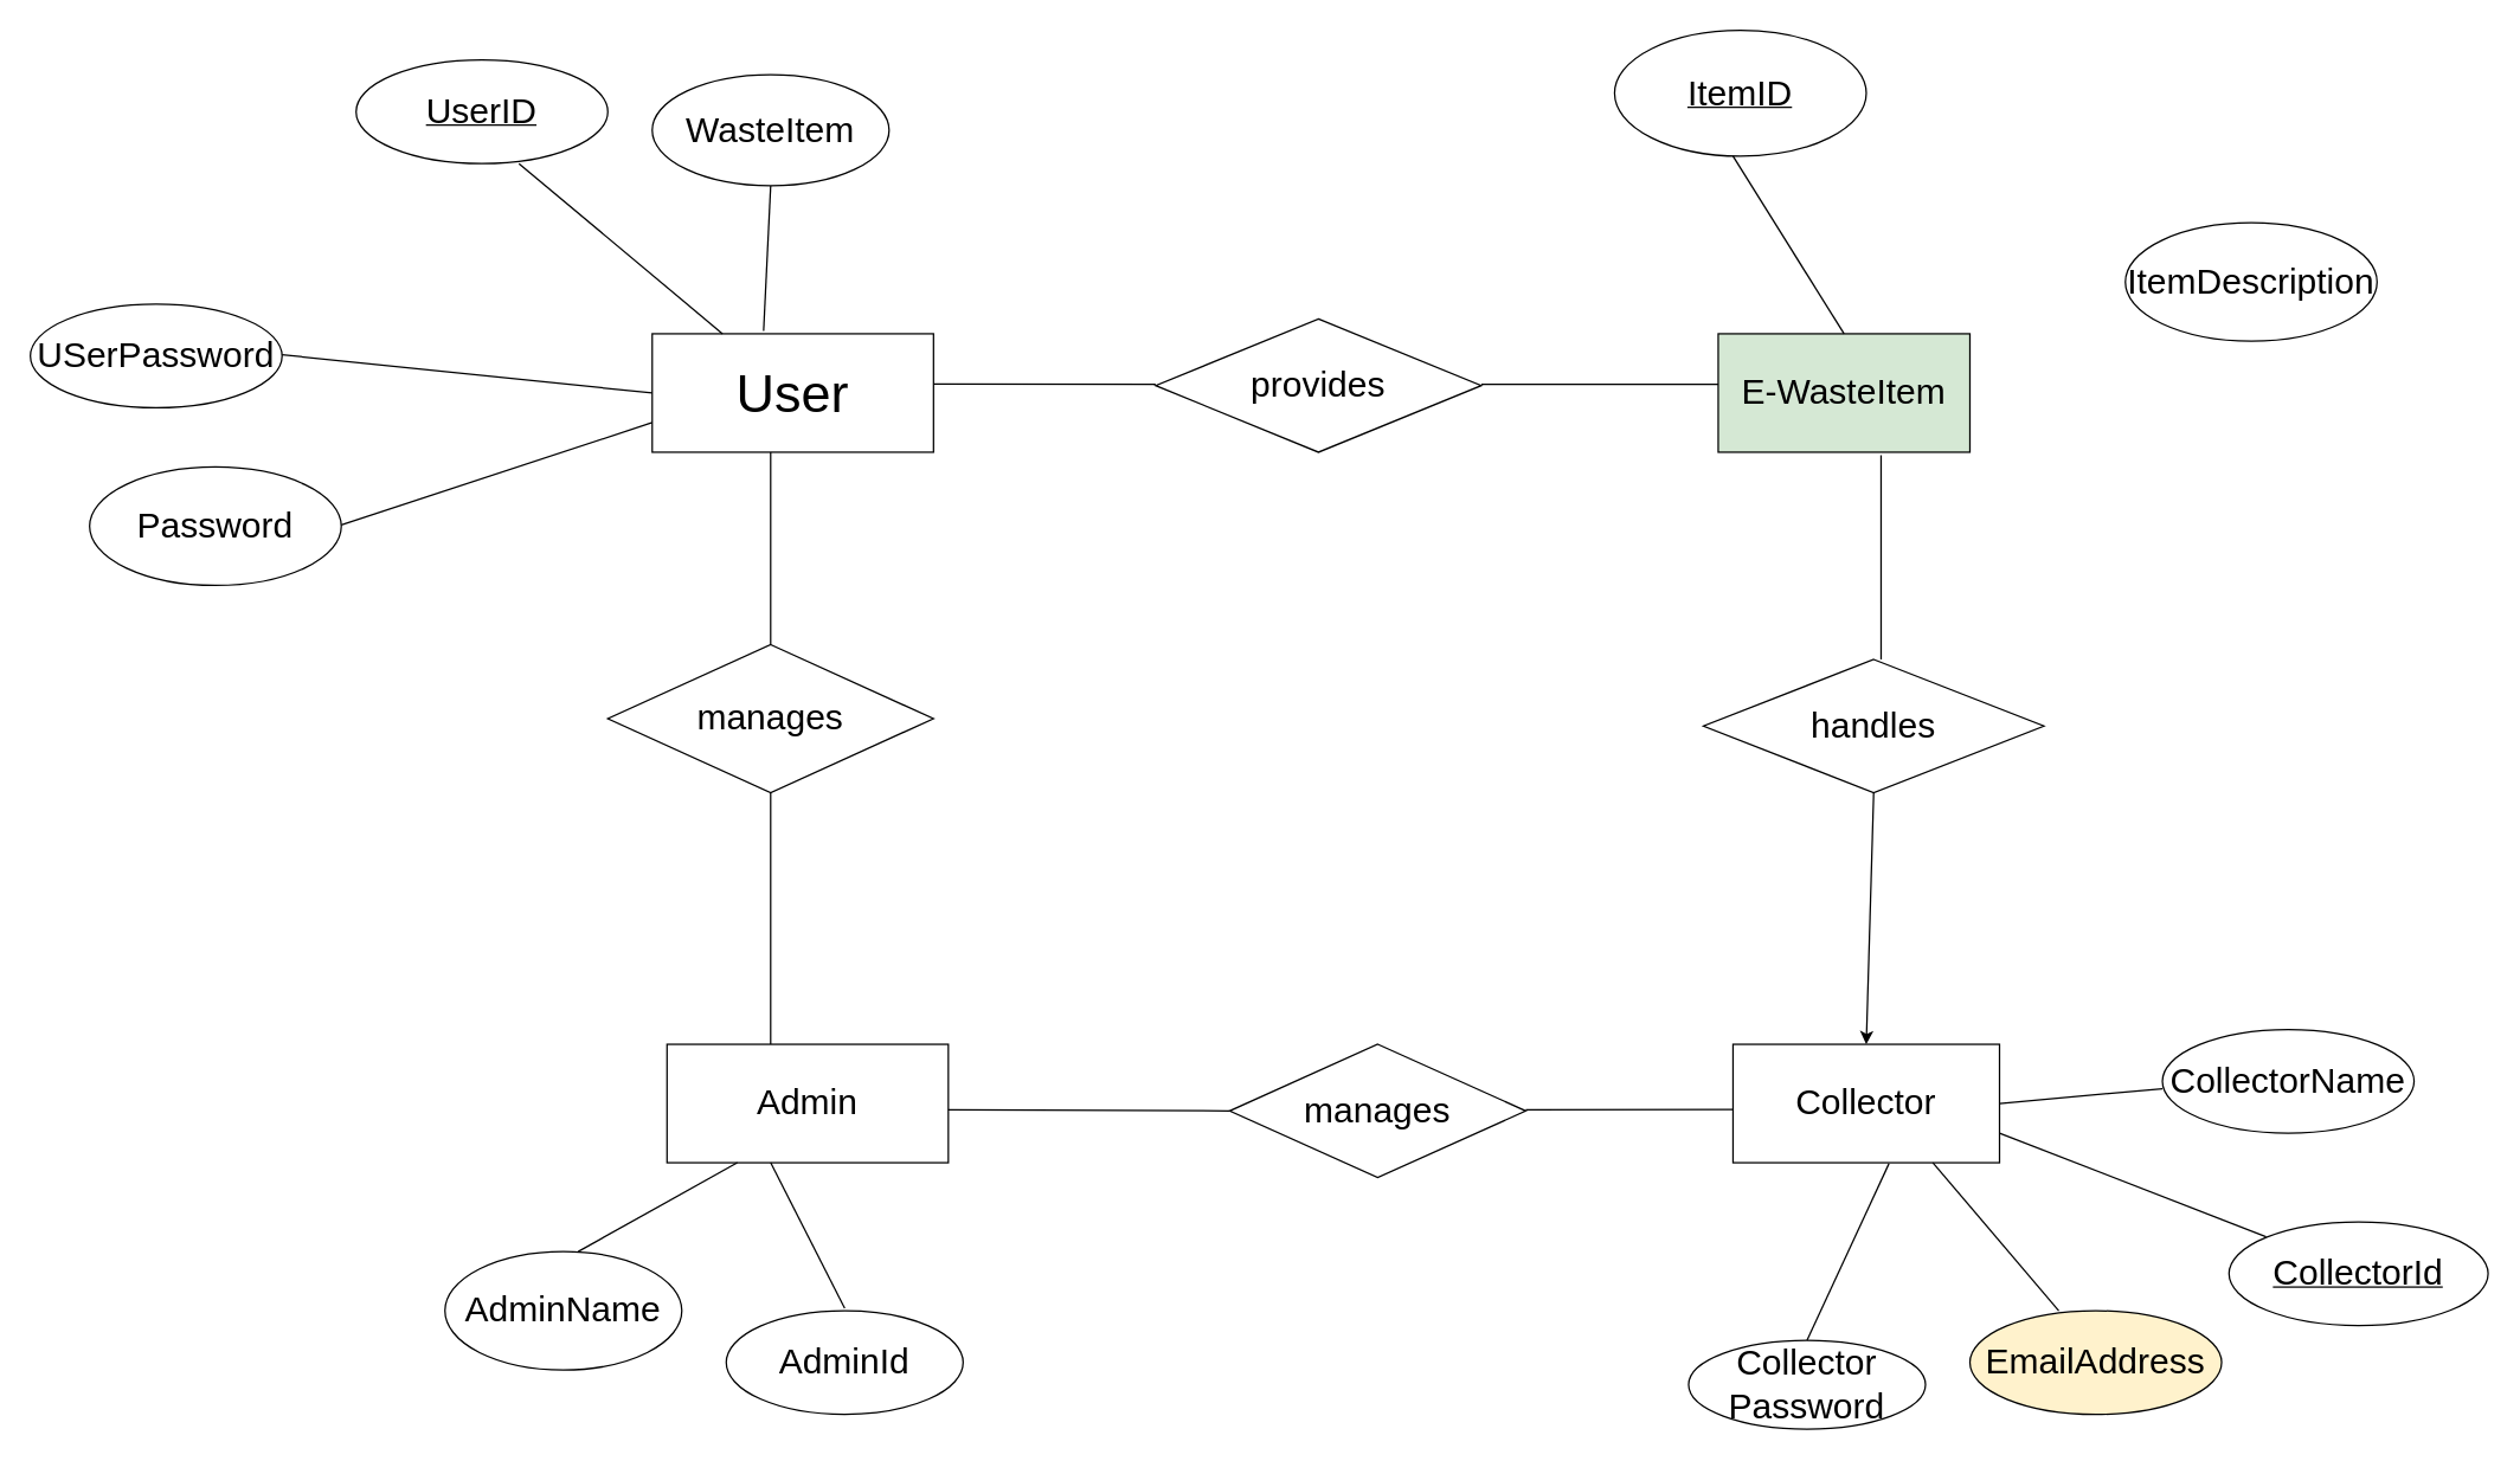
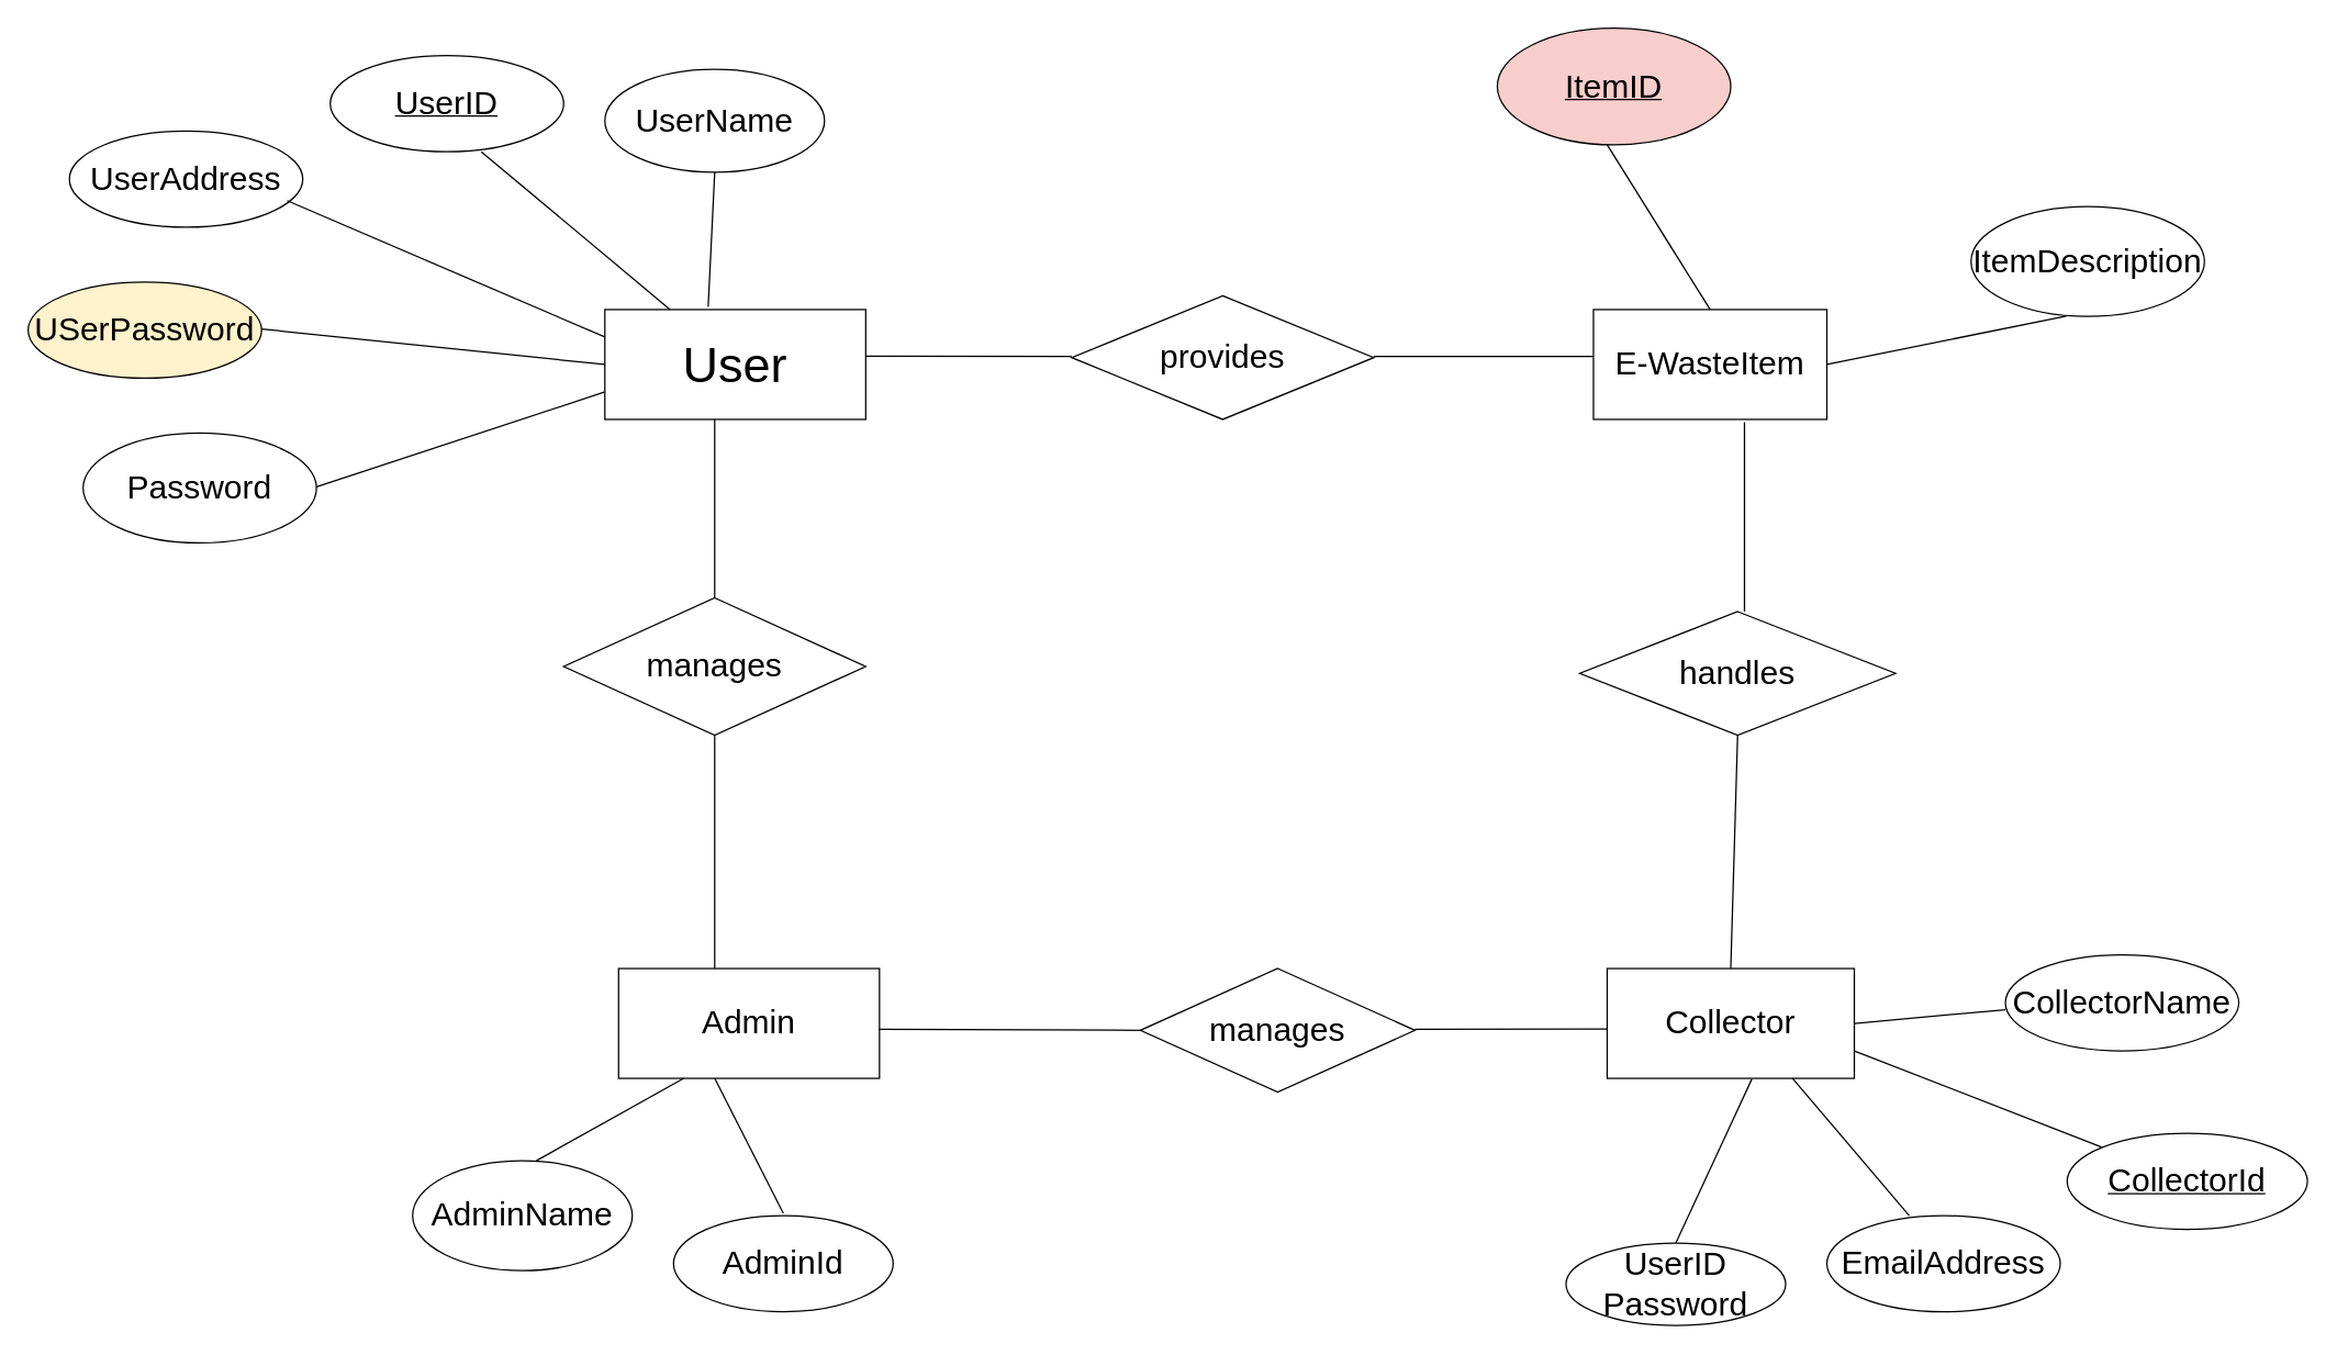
  <mxCell id="0" />
  <mxCell id="1" parent="0" />
  <mxCell id="2" value="&lt;font style=&quot;font-size: 36px;&quot;&gt;User&lt;/font&gt;" style="whiteSpace=wrap;html=1;align=center;" vertex="1" parent="1"><mxGeometry x="440" y="225" width="190" height="80" as="geometry" /></mxCell>
- <mxCell id="3" value="&lt;font style=&quot;font-size: 24px;&quot;&gt;E-WasteItem&lt;/font&gt;" style="whiteSpace=wrap;html=1;align=center;fillColor=#d5e8d4;" vertex="1" parent="1"><mxGeometry x="1160" y="225" width="170" height="80" as="geometry" /></mxCell>
+ <mxCell id="3" value="&lt;font style=&quot;font-size: 24px;&quot;&gt;E-WasteItem&lt;/font&gt;" style="whiteSpace=wrap;html=1;align=center;" vertex="1" parent="1"><mxGeometry x="1160" y="225" width="170" height="80" as="geometry" /></mxCell>
  <mxCell id="4" value="&lt;font style=&quot;font-size: 24px;&quot;&gt;Collector&lt;/font&gt;" style="whiteSpace=wrap;html=1;align=center;" vertex="1" parent="1"><mxGeometry x="1170" y="705" width="180" height="80" as="geometry" /></mxCell>
  <mxCell id="5" value="&lt;span style=&quot;font-size: 24px;&quot;&gt;Admin&lt;/span&gt;" style="whiteSpace=wrap;html=1;align=center;" vertex="1" parent="1"><mxGeometry x="450" y="705" width="190" height="80" as="geometry" /></mxCell>
- <mxCell id="7" value="&lt;span style=&quot;font-size: 24px;&quot;&gt;USerPassword&lt;/span&gt;" style="ellipse;whiteSpace=wrap;html=1;align=center;" vertex="1" parent="1"><mxGeometry x="20" y="205" width="170" height="70" as="geometry" /></mxCell>
+ <mxCell id="6" value="&lt;font style=&quot;font-size: 24px;&quot;&gt;UserAddress&lt;/font&gt;" style="ellipse;whiteSpace=wrap;html=1;align=center;" vertex="1" parent="1"><mxGeometry x="50" y="95" width="170" height="70" as="geometry" /></mxCell>
+ <mxCell id="7" value="&lt;span style=&quot;font-size: 24px;&quot;&gt;USerPassword&lt;/span&gt;" style="ellipse;whiteSpace=wrap;html=1;align=center;fillColor=#fff2cc;" vertex="1" parent="1"><mxGeometry x="20" y="205" width="170" height="70" as="geometry" /></mxCell>
  <mxCell id="8" value="&lt;font style=&quot;font-size: 24px;&quot;&gt;Password&lt;/font&gt;" style="ellipse;whiteSpace=wrap;html=1;align=center;" vertex="1" parent="1"><mxGeometry x="60" y="315" width="170" height="80" as="geometry" /></mxCell>
  <mxCell id="9" value="&lt;font style=&quot;font-size: 24px;&quot;&gt;ItemDescription&lt;/font&gt;" style="ellipse;whiteSpace=wrap;html=1;align=center;" vertex="1" parent="1"><mxGeometry x="1435" y="150" width="170" height="80" as="geometry" /></mxCell>
  <mxCell id="10" value="&lt;font style=&quot;font-size: 24px;&quot;&gt;AdminName&lt;/font&gt;" style="ellipse;whiteSpace=wrap;html=1;align=center;" vertex="1" parent="1"><mxGeometry x="300" y="845" width="160" height="80" as="geometry" /></mxCell>
  <mxCell id="11" value="&lt;font style=&quot;font-size: 24px;&quot;&gt;AdminId&lt;/font&gt;" style="ellipse;whiteSpace=wrap;html=1;align=center;" vertex="1" parent="1"><mxGeometry x="490" y="885" width="160" height="70" as="geometry" /></mxCell>
- <mxCell id="12" value="&lt;font style=&quot;font-size: 24px;&quot;&gt;Collector&lt;br&gt;Password&lt;/font&gt;" style="ellipse;whiteSpace=wrap;html=1;align=center;" vertex="1" parent="1"><mxGeometry x="1140" y="905" width="160" height="60" as="geometry" /></mxCell>
+ <mxCell id="12" value="&lt;font style=&quot;font-size: 24px;&quot;&gt;UserID&lt;br&gt;Password&lt;/font&gt;" style="ellipse;whiteSpace=wrap;html=1;align=center;" vertex="1" parent="1"><mxGeometry x="1140" y="905" width="160" height="60" as="geometry" /></mxCell>
  <mxCell id="13" value="&lt;font style=&quot;font-size: 24px;&quot;&gt;CollectorName&lt;/font&gt;" style="ellipse;whiteSpace=wrap;html=1;align=center;" vertex="1" parent="1"><mxGeometry x="1460" y="695" width="170" height="70" as="geometry" /></mxCell>
- <mxCell id="14" value="&lt;font style=&quot;font-size: 24px;&quot;&gt;EmailAddress&lt;/font&gt;" style="ellipse;whiteSpace=wrap;html=1;align=center;fillColor=#fff2cc;" vertex="1" parent="1"><mxGeometry x="1330" y="885" width="170" height="70" as="geometry" /></mxCell>
- <mxCell id="15" value="&lt;font style=&quot;font-size: 24px;&quot;&gt;WasteItem&lt;/font&gt;" style="ellipse;whiteSpace=wrap;html=1;align=center;" vertex="1" parent="1"><mxGeometry x="440" y="50" width="160" height="75" as="geometry" /></mxCell>
+ <mxCell id="14" value="&lt;font style=&quot;font-size: 24px;&quot;&gt;EmailAddress&lt;/font&gt;" style="ellipse;whiteSpace=wrap;html=1;align=center;" vertex="1" parent="1"><mxGeometry x="1330" y="885" width="170" height="70" as="geometry" /></mxCell>
+ <mxCell id="15" value="&lt;font style=&quot;font-size: 24px;&quot;&gt;UserName&lt;/font&gt;" style="ellipse;whiteSpace=wrap;html=1;align=center;" vertex="1" parent="1"><mxGeometry x="440" y="50" width="160" height="75" as="geometry" /></mxCell>
  <mxCell id="16" value="&lt;font style=&quot;font-size: 24px;&quot;&gt;UserID&lt;/font&gt;" style="ellipse;whiteSpace=wrap;html=1;align=center;fontStyle=4;" vertex="1" parent="1"><mxGeometry x="240" y="40" width="170" height="70" as="geometry" /></mxCell>
- <mxCell id="17" value="&lt;font style=&quot;font-size: 24px;&quot;&gt;ItemID&lt;/font&gt;" style="ellipse;whiteSpace=wrap;html=1;align=center;fontStyle=4;" vertex="1" parent="1"><mxGeometry x="1090" y="20" width="170" height="85" as="geometry" /></mxCell>
+ <mxCell id="17" value="&lt;font style=&quot;font-size: 24px;&quot;&gt;ItemID&lt;/font&gt;" style="ellipse;whiteSpace=wrap;html=1;align=center;fontStyle=4;fillColor=#f8cecc;" vertex="1" parent="1"><mxGeometry x="1090" y="20" width="170" height="85" as="geometry" /></mxCell>
  <mxCell id="18" value="&lt;font style=&quot;font-size: 24px;&quot;&gt;CollectorId&lt;/font&gt;" style="ellipse;whiteSpace=wrap;html=1;align=center;fontStyle=4;" vertex="1" parent="1"><mxGeometry x="1505" y="825" width="175" height="70" as="geometry" /></mxCell>
  <mxCell id="19" value="" style="endArrow=none;html=1;rounded=0;entryX=0;entryY=0.5;entryDx=0;entryDy=0;" edge="1" parent="1" target="2"><mxGeometry relative="1" as="geometry"><mxPoint x="190" y="239.17" as="sourcePoint" /><mxPoint y="239.17" as="targetPoint" x="350" /><Array as="points" /></mxGeometry></mxCell>
  <mxCell id="20" value="" style="endArrow=none;html=1;rounded=0;entryX=0;entryY=0.75;entryDx=0;entryDy=0;" edge="1" parent="1" target="2"><mxGeometry relative="1" as="geometry"><mxPoint x="230" y="354.17" as="sourcePoint" /><mxPoint x="390" y="354.17" as="targetPoint" /></mxGeometry></mxCell>
+ <mxCell id="21" value="" style="endArrow=none;html=1;rounded=0;exitX=1;exitY=0.5;exitDx=0;exitDy=0;entryX=0.408;entryY=0.996;entryDx=0;entryDy=0;entryPerimeter=0;" edge="1" parent="1" source="3" target="9"><mxGeometry relative="1" as="geometry"><mxPoint x="1360" y="190" as="sourcePoint" /><mxPoint x="1530" y="185" as="targetPoint" /></mxGeometry></mxCell>
  <mxCell id="22" value="" style="endArrow=none;html=1;rounded=0;entryX=0.5;entryY=0;entryDx=0;entryDy=0;" edge="1" parent="1" target="3"><mxGeometry relative="1" as="geometry"><mxPoint x="1170" y="105" as="sourcePoint" /><mxPoint x="1330" y="105" as="targetPoint" /></mxGeometry></mxCell>
  <mxCell id="23" value="" style="endArrow=none;html=1;rounded=0;entryX=0.396;entryY=-0.025;entryDx=0;entryDy=0;entryPerimeter=0;" edge="1" parent="1" target="2"><mxGeometry relative="1" as="geometry"><mxPoint x="520" y="125" as="sourcePoint" /><mxPoint x="680" y="125" as="targetPoint" /></mxGeometry></mxCell>
  <mxCell id="24" value="" style="endArrow=none;html=1;rounded=0;entryX=0.25;entryY=0;entryDx=0;entryDy=0;" edge="1" parent="1" target="2"><mxGeometry relative="1" as="geometry"><mxPoint y="110" as="sourcePoint" x="350" /><mxPoint x="510" y="110" as="targetPoint" /></mxGeometry></mxCell>
+ <mxCell id="25" value="" style="endArrow=none;html=1;rounded=0;entryX=0;entryY=0.25;entryDx=0;entryDy=0;exitX=0.933;exitY=0.724;exitDx=0;exitDy=0;exitPerimeter=0;" edge="1" parent="1" source="6" target="2"><mxGeometry relative="1" as="geometry"><mxPoint x="220" as="sourcePoint" y="145" /><mxPoint x="380" as="targetPoint" y="145" /></mxGeometry></mxCell>
  <mxCell id="26" value="" style="endArrow=none;html=1;rounded=0;" edge="1" parent="1"><mxGeometry relative="1" as="geometry"><mxPoint x="570" y="883.33" as="sourcePoint" /><mxPoint x="520" y="785" as="targetPoint" /></mxGeometry></mxCell>
  <mxCell id="27" value="" style="endArrow=none;html=1;rounded=0;exitX=0.585;exitY=1.008;exitDx=0;exitDy=0;exitPerimeter=0;" edge="1" parent="1" source="4"><mxGeometry relative="1" as="geometry"><mxPoint x="1270" y="795" as="sourcePoint" /><mxPoint x="1220" y="905" as="targetPoint" /></mxGeometry></mxCell>
  <mxCell id="28" value="" style="endArrow=none;html=1;rounded=0;exitX=0.75;exitY=1;exitDx=0;exitDy=0;" edge="1" parent="1" source="4"><mxGeometry relative="1" as="geometry"><mxPoint x="1230" y="885" as="sourcePoint" /><mxPoint x="1390" y="885" as="targetPoint" /></mxGeometry></mxCell>
  <mxCell id="29" value="" style="endArrow=none;html=1;rounded=0;exitX=1;exitY=0.5;exitDx=0;exitDy=0;" edge="1" parent="1" source="4"><mxGeometry relative="1" as="geometry"><mxPoint x="1300" y="735" as="sourcePoint" /><mxPoint x="1460" y="735" as="targetPoint" /></mxGeometry></mxCell>
  <mxCell id="30" value="" style="endArrow=none;html=1;rounded=0;exitX=1;exitY=0.75;exitDx=0;exitDy=0;" edge="1" parent="1" source="4"><mxGeometry relative="1" as="geometry"><mxPoint x="1370" y="835" as="sourcePoint" /><mxPoint x="1530" y="835" as="targetPoint" /></mxGeometry></mxCell>
  <mxCell id="31" value="" style="endArrow=none;html=1;rounded=0;entryX=0.25;entryY=1;entryDx=0;entryDy=0;" edge="1" parent="1" target="5"><mxGeometry relative="1" as="geometry"><mxPoint x="390" y="845" as="sourcePoint" /><mxPoint x="550" y="845" as="targetPoint" /></mxGeometry></mxCell>
  <mxCell id="32" value="&lt;font style=&quot;font-size: 24px;&quot;&gt;handles&lt;/font&gt;" style="shape=rhombus;perimeter=rhombusPerimeter;whiteSpace=wrap;html=1;align=center;" vertex="1" parent="1"><mxGeometry x="1150" y="445" width="230" height="90" as="geometry" /></mxCell>
  <mxCell id="33" value="&lt;font style=&quot;font-size: 24px;&quot;&gt;manages&lt;/font&gt;" style="shape=rhombus;perimeter=rhombusPerimeter;whiteSpace=wrap;html=1;align=center;" vertex="1" parent="1"><mxGeometry x="410" y="435" width="220" height="100" as="geometry" /></mxCell>
  <mxCell id="34" value="&lt;font style=&quot;font-size: 24px;&quot;&gt;provides&lt;/font&gt;" style="shape=rhombus;perimeter=rhombusPerimeter;whiteSpace=wrap;html=1;align=center;" vertex="1" parent="1"><mxGeometry x="780" y="215" width="220" height="90" as="geometry" /></mxCell>
  <mxCell id="35" value="&lt;font style=&quot;font-size: 24px;&quot;&gt;manages&lt;/font&gt;" style="shape=rhombus;perimeter=rhombusPerimeter;whiteSpace=wrap;html=1;align=center;" vertex="1" parent="1"><mxGeometry x="830" y="705" width="200" height="90" as="geometry" /></mxCell>
  <mxCell id="36" value="" style="endArrow=none;html=1;rounded=0;exitX=0.647;exitY=1.025;exitDx=0;exitDy=0;exitPerimeter=0;" edge="1" parent="1" source="3"><mxGeometry relative="1" as="geometry"><mxPoint x="1110" y="445" as="sourcePoint" /><mxPoint x="1270" y="445" as="targetPoint" /></mxGeometry></mxCell>
  <mxCell id="37" value="" style="endArrow=none;html=1;rounded=0;entryX=0.5;entryY=0;entryDx=0;entryDy=0;" edge="1" parent="1" target="33"><mxGeometry relative="1" as="geometry"><mxPoint x="520" y="305" as="sourcePoint" /><mxPoint x="680" y="305" as="targetPoint" /></mxGeometry></mxCell>
  <mxCell id="38" value="" style="endArrow=none;html=1;rounded=0;" edge="1" parent="1"><mxGeometry relative="1" as="geometry"><mxPoint x="520" y="535" as="sourcePoint" /><mxPoint x="520" y="705" as="targetPoint" /></mxGeometry></mxCell>
  <mxCell id="39" value="" style="endArrow=none;html=1;rounded=0;" edge="1" parent="1"><mxGeometry relative="1" as="geometry"><mxPoint x="630" y="259" as="sourcePoint" /><mxPoint x="780" y="259.17" as="targetPoint" /></mxGeometry></mxCell>
  <mxCell id="40" value="" style="endArrow=none;html=1;rounded=0;" edge="1" parent="1"><mxGeometry relative="1" as="geometry"><mxPoint x="1000" y="259.17" as="sourcePoint" /><mxPoint x="1160" y="259.17" as="targetPoint" /></mxGeometry></mxCell>
- <mxCell id="41" value="" style="endArrow=classic;html=1;rounded=0;exitX=0.5;exitY=1;exitDx=0;exitDy=0;entryX=0.5;entryY=0;entryDx=0;entryDy=0;" edge="1" parent="1" source="32" target="4"><mxGeometry relative="1" as="geometry"><mxPoint x="1256" y="535" as="sourcePoint" /><mxPoint x="1265" y="695" as="targetPoint" /></mxGeometry></mxCell>
+ <mxCell id="41" value="" style="endArrow=none;html=1;rounded=0;exitX=0.5;exitY=1;exitDx=0;exitDy=0;entryX=0.5;entryY=0;entryDx=0;entryDy=0;" edge="1" parent="1" source="32" target="4"><mxGeometry relative="1" as="geometry"><mxPoint x="1256" y="535" as="sourcePoint" /><mxPoint x="1265" y="695" as="targetPoint" /></mxGeometry></mxCell>
  <mxCell id="42" value="" style="endArrow=none;html=1;rounded=0;" edge="1" parent="1"><mxGeometry relative="1" as="geometry"><mxPoint x="1030" y="749.17" as="sourcePoint" /><mxPoint x="1170" y="749" as="targetPoint" /></mxGeometry></mxCell>
  <mxCell id="43" value="" style="endArrow=none;html=1;rounded=0;entryX=0;entryY=0.5;entryDx=0;entryDy=0;" edge="1" parent="1" target="35"><mxGeometry relative="1" as="geometry"><mxPoint x="640" y="749.17" as="sourcePoint" /><mxPoint x="800" y="749.17" as="targetPoint" /></mxGeometry></mxCell>
